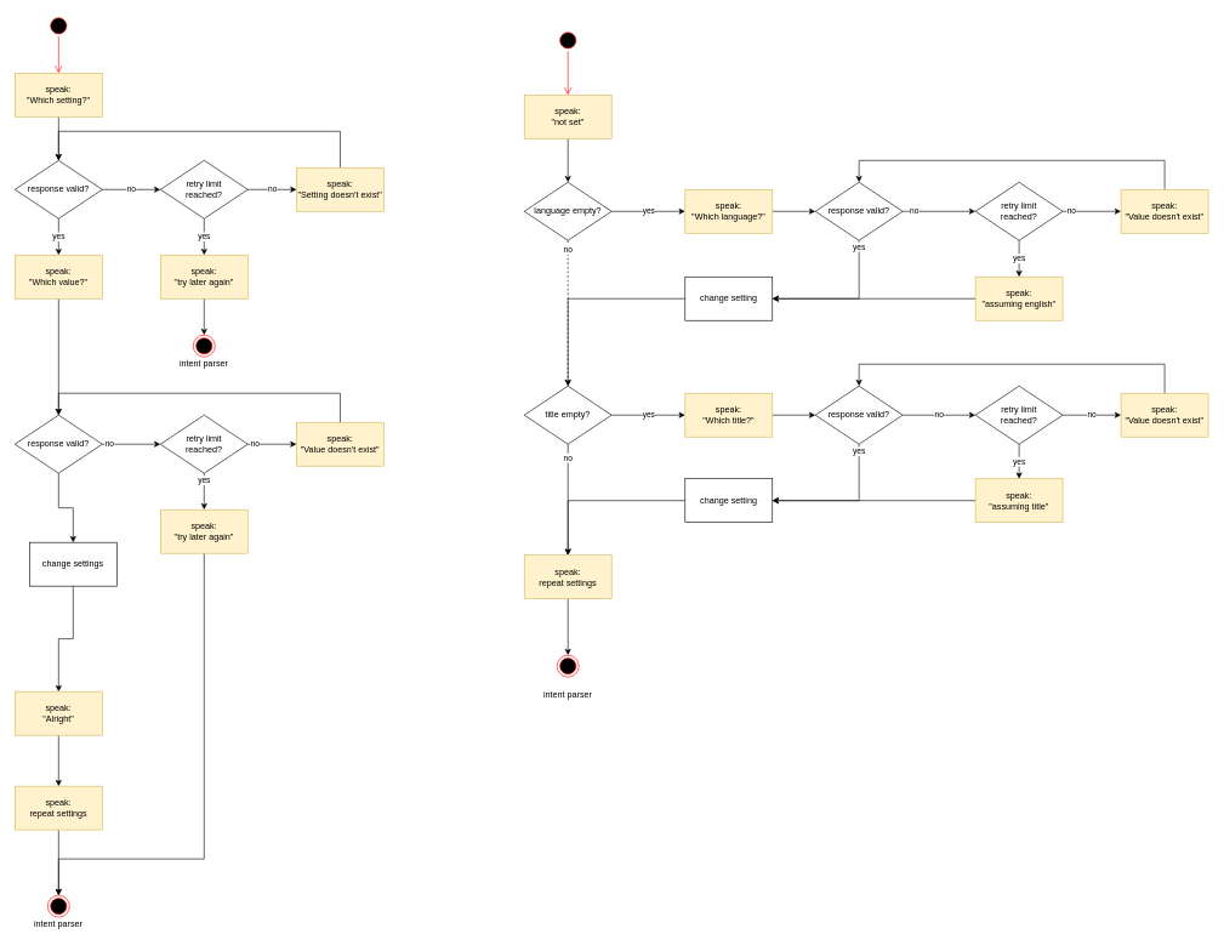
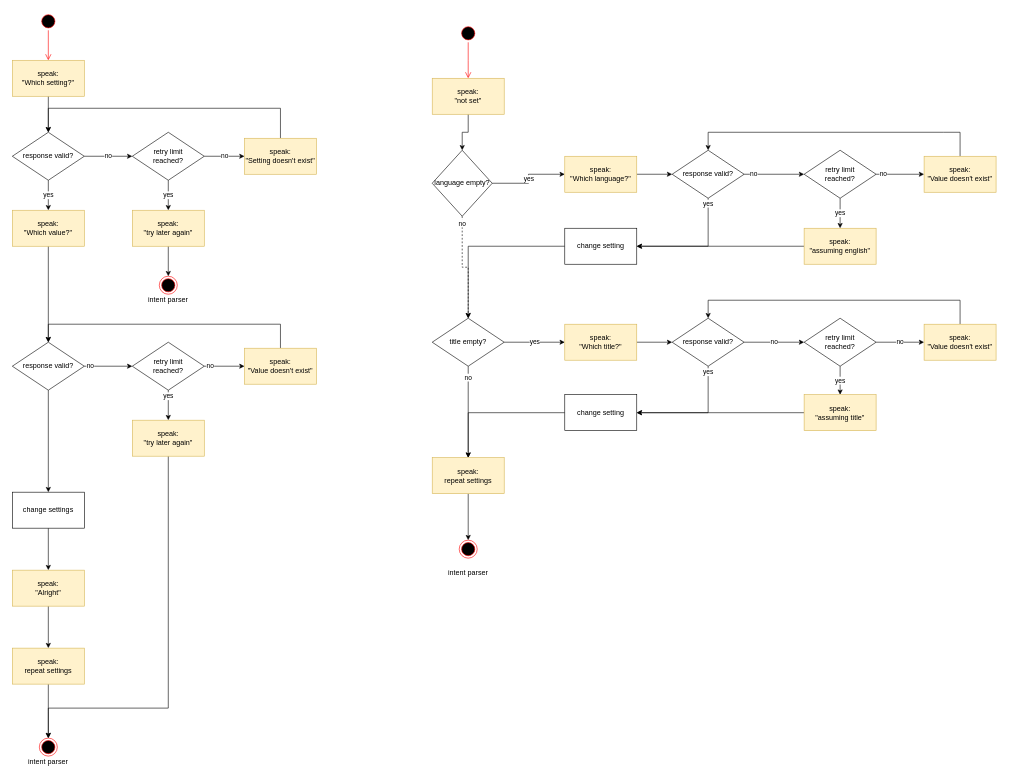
  <mxCell id="0" />
  <mxCell id="1" parent="0" />
  <mxCell id="2" value="" style="ellipse;html=1;shape=startState;fillColor=#000000;strokeColor=#ff0000;" parent="1" vertex="1"><mxGeometry x="65" y="20" width="30" height="30" as="geometry" /></mxCell>
  <mxCell id="3" value="" style="edgeStyle=orthogonalEdgeStyle;html=1;verticalAlign=bottom;endArrow=open;endSize=8;strokeColor=#ff0000;rounded=0;entryX=0.5;entryY=0;entryDx=0;entryDy=0;" parent="1" source="2" target="7" edge="1"><mxGeometry relative="1" as="geometry"><mxPoint x="80" as="targetPoint" y="100" /></mxGeometry></mxCell>
  <mxCell id="4" value="" style="ellipse;html=1;shape=endState;fillColor=#000000;strokeColor=#ff0000;" parent="1" vertex="1"><mxGeometry x="265" y="460" width="30" height="30" as="geometry" /></mxCell>
  <mxCell id="5" value="intent parser" style="text;html=1;strokeColor=none;fillColor=none;align=center;verticalAlign=middle;whiteSpace=wrap;rounded=0;" parent="1" vertex="1"><mxGeometry x="220" y="485" width="120" height="30" as="geometry" /></mxCell>
  <mxCell id="6" style="edgeStyle=orthogonalEdgeStyle;rounded=0;orthogonalLoop=1;jettySize=auto;html=1;exitX=0.5;exitY=1;exitDx=0;exitDy=0;entryX=0.5;entryY=0;entryDx=0;entryDy=0;" parent="1" source="7" target="10" edge="1"><mxGeometry relative="1" as="geometry" /></mxCell>
  <mxCell id="7" value="speak:&lt;br&gt;&quot;Which setting?&quot;" style="rounded=0;whiteSpace=wrap;html=1;fillColor=#fff2cc;strokeColor=#d6b656;" parent="1" vertex="1"><mxGeometry x="20" width="120" height="60" as="geometry" y="100" /></mxCell>
  <mxCell id="8" value="no" style="edgeStyle=orthogonalEdgeStyle;rounded=0;orthogonalLoop=1;jettySize=auto;html=1;exitX=1;exitY=0.5;exitDx=0;exitDy=0;entryX=0;entryY=0.5;entryDx=0;entryDy=0;" parent="1" source="10" target="13" edge="1"><mxGeometry relative="1" as="geometry" /></mxCell>
  <mxCell id="9" value="yes" style="edgeStyle=orthogonalEdgeStyle;rounded=0;orthogonalLoop=1;jettySize=auto;html=1;" parent="1" source="10" target="19" edge="1"><mxGeometry relative="1" as="geometry" /></mxCell>
  <mxCell id="10" value="response valid?" style="rhombus;whiteSpace=wrap;html=1;" parent="1" vertex="1"><mxGeometry x="20" y="220" width="120" height="80" as="geometry" /></mxCell>
  <mxCell id="11" value="no" style="edgeStyle=orthogonalEdgeStyle;rounded=0;orthogonalLoop=1;jettySize=auto;html=1;" parent="1" source="13" target="15" edge="1"><mxGeometry relative="1" as="geometry" /></mxCell>
  <mxCell id="12" value="yes" style="edgeStyle=orthogonalEdgeStyle;rounded=0;orthogonalLoop=1;jettySize=auto;html=1;" parent="1" source="13" target="17" edge="1"><mxGeometry relative="1" as="geometry" /></mxCell>
  <mxCell id="13" value="retry limit &lt;br&gt;reached?" style="rhombus;whiteSpace=wrap;html=1;" parent="1" vertex="1"><mxGeometry x="220" y="220" width="120" height="80" as="geometry" /></mxCell>
  <mxCell id="14" style="edgeStyle=orthogonalEdgeStyle;rounded=0;orthogonalLoop=1;jettySize=auto;html=1;exitX=0.5;exitY=0;exitDx=0;exitDy=0;entryX=0.5;entryY=0;entryDx=0;entryDy=0;" parent="1" source="15" target="10" edge="1"><mxGeometry relative="1" as="geometry"><Array as="points"><mxPoint x="467" y="180" /><mxPoint x="80" y="180" /></Array></mxGeometry></mxCell>
  <mxCell id="15" value="speak:&lt;br&gt;&quot;Setting doesn't exist&quot;" style="rounded=0;whiteSpace=wrap;html=1;fillColor=#fff2cc;strokeColor=#d6b656;" parent="1" vertex="1"><mxGeometry x="407" y="230" width="120" height="60" as="geometry" /></mxCell>
  <mxCell id="16" style="edgeStyle=orthogonalEdgeStyle;rounded=0;orthogonalLoop=1;jettySize=auto;html=1;exitX=0.5;exitY=1;exitDx=0;exitDy=0;entryX=0.5;entryY=0;entryDx=0;entryDy=0;" parent="1" source="17" target="4" edge="1"><mxGeometry relative="1" as="geometry"><mxPoint x="198" y="475" as="sourcePoint" /></mxGeometry></mxCell>
  <mxCell id="17" value="speak:&lt;br&gt;&quot;try later again&quot;" style="rounded=0;whiteSpace=wrap;html=1;fillColor=#fff2cc;strokeColor=#d6b656;" parent="1" vertex="1"><mxGeometry x="220" y="350" width="120" height="60" as="geometry" /></mxCell>
  <mxCell id="18" style="edgeStyle=orthogonalEdgeStyle;rounded=0;orthogonalLoop=1;jettySize=auto;html=1;exitX=0.5;exitY=1;exitDx=0;exitDy=0;entryX=0.5;entryY=0;entryDx=0;entryDy=0;" parent="1" source="19" target="22" edge="1"><mxGeometry relative="1" as="geometry" /></mxCell>
  <mxCell id="19" value="speak:&lt;br&gt;&quot;Which value?&quot;" style="rounded=0;whiteSpace=wrap;html=1;fillColor=#fff2cc;strokeColor=#d6b656;" parent="1" vertex="1"><mxGeometry x="20" y="350" width="120" height="60" as="geometry" /></mxCell>
  <mxCell id="20" value="no" style="edgeStyle=orthogonalEdgeStyle;rounded=0;orthogonalLoop=1;jettySize=auto;html=1;" parent="1" source="22" target="27" edge="1"><mxGeometry x="-0.75" relative="1" as="geometry"><mxPoint as="offset" /></mxGeometry></mxCell>
  <mxCell id="21" style="edgeStyle=orthogonalEdgeStyle;rounded=0;orthogonalLoop=1;jettySize=auto;html=1;exitX=0.5;exitY=1;exitDx=0;exitDy=0;entryX=0.5;entryY=0;entryDx=0;entryDy=0;" parent="1" source="22" target="33" edge="1"><mxGeometry relative="1" as="geometry" /></mxCell>
  <mxCell id="22" value="response valid?" style="rhombus;whiteSpace=wrap;html=1;" parent="1" vertex="1"><mxGeometry x="20" y="570" width="120" height="80" as="geometry" /></mxCell>
  <mxCell id="23" value="" style="ellipse;html=1;shape=endState;fillColor=#000000;strokeColor=#ff0000;" parent="1" vertex="1"><mxGeometry x="65" y="1230" width="30" height="30" as="geometry" /></mxCell>
  <mxCell id="24" value="intent parser" style="text;html=1;strokeColor=none;fillColor=none;align=center;verticalAlign=middle;whiteSpace=wrap;rounded=0;" parent="1" vertex="1"><mxGeometry x="20" y="1255" width="120" height="30" as="geometry" /></mxCell>
  <mxCell id="25" value="no" style="edgeStyle=orthogonalEdgeStyle;rounded=0;orthogonalLoop=1;jettySize=auto;html=1;" parent="1" source="27" target="29" edge="1"><mxGeometry x="-0.702" relative="1" as="geometry"><mxPoint as="offset" /></mxGeometry></mxCell>
  <mxCell id="26" value="yes" style="edgeStyle=orthogonalEdgeStyle;rounded=0;orthogonalLoop=1;jettySize=auto;html=1;" parent="1" source="27" target="31" edge="1"><mxGeometry x="-0.6" relative="1" as="geometry"><mxPoint as="offset" /></mxGeometry></mxCell>
  <mxCell id="27" value="retry limit &lt;br&gt;reached?" style="rhombus;whiteSpace=wrap;html=1;" parent="1" vertex="1"><mxGeometry x="220" y="570" width="120" height="80" as="geometry" /></mxCell>
  <mxCell id="28" style="edgeStyle=orthogonalEdgeStyle;rounded=0;orthogonalLoop=1;jettySize=auto;html=1;exitX=0.5;exitY=0;exitDx=0;exitDy=0;entryX=0.5;entryY=0;entryDx=0;entryDy=0;" parent="1" source="29" target="22" edge="1"><mxGeometry relative="1" as="geometry"><Array as="points"><mxPoint x="467" y="540" /><mxPoint x="80" y="540" /></Array></mxGeometry></mxCell>
  <mxCell id="29" value="speak:&lt;br&gt;&quot;Value doesn't exist&quot;" style="rounded=0;whiteSpace=wrap;html=1;fillColor=#fff2cc;strokeColor=#d6b656;" parent="1" vertex="1"><mxGeometry x="407" y="580" width="120" height="60" as="geometry" /></mxCell>
  <mxCell id="30" style="edgeStyle=orthogonalEdgeStyle;rounded=0;orthogonalLoop=1;jettySize=auto;html=1;exitX=0.5;exitY=1;exitDx=0;exitDy=0;entryX=0.5;entryY=0;entryDx=0;entryDy=0;" parent="1" source="31" target="23" edge="1"><mxGeometry relative="1" as="geometry"><Array as="points"><mxPoint x="280" y="1180" /><mxPoint x="80" y="1180" /></Array></mxGeometry></mxCell>
  <mxCell id="31" value="speak:&lt;br&gt;&quot;try later again&quot;" style="rounded=0;whiteSpace=wrap;html=1;fillColor=#fff2cc;strokeColor=#d6b656;" parent="1" vertex="1"><mxGeometry x="220" y="700" width="120" height="60" as="geometry" /></mxCell>
  <mxCell id="32" value="" style="edgeStyle=orthogonalEdgeStyle;rounded=0;orthogonalLoop=1;jettySize=auto;html=1;" parent="1" source="33" target="35" edge="1"><mxGeometry relative="1" as="geometry" /></mxCell>
- <mxCell id="33" value="change settings" style="rounded=0;whiteSpace=wrap;html=1;" parent="1" vertex="1"><mxGeometry x="40" y="745" width="120" height="60" as="geometry" /></mxCell>
+ <mxCell id="33" value="change settings" style="rounded=0;whiteSpace=wrap;html=1;" parent="1" vertex="1"><mxGeometry x="20" y="820" width="120" height="60" as="geometry" /></mxCell>
  <mxCell id="34" style="edgeStyle=orthogonalEdgeStyle;rounded=0;orthogonalLoop=1;jettySize=auto;html=1;exitX=0.5;exitY=1;exitDx=0;exitDy=0;entryX=0.5;entryY=0;entryDx=0;entryDy=0;" parent="1" source="35" target="37" edge="1"><mxGeometry relative="1" as="geometry" /></mxCell>
  <mxCell id="35" value="speak:&lt;br&gt;&quot;Alright&quot;" style="rounded=0;whiteSpace=wrap;html=1;fillColor=#fff2cc;strokeColor=#d6b656;" parent="1" vertex="1"><mxGeometry x="20" y="950" width="120" height="60" as="geometry" /></mxCell>
  <mxCell id="36" style="edgeStyle=orthogonalEdgeStyle;rounded=0;orthogonalLoop=1;jettySize=auto;html=1;exitX=0.5;exitY=1;exitDx=0;exitDy=0;" edge="1" parent="1" source="37"><mxGeometry relative="1" as="geometry"><mxPoint x="80" y="1230" as="targetPoint" /></mxGeometry></mxCell>
  <mxCell id="37" value="speak:&lt;br&gt;repeat settings" style="rounded=0;whiteSpace=wrap;html=1;fillColor=#fff2cc;strokeColor=#d6b656;" parent="1" vertex="1"><mxGeometry x="20" y="1080" width="120" height="60" as="geometry" /></mxCell>
  <mxCell id="38" value="" style="ellipse;html=1;shape=startState;fillColor=#000000;strokeColor=#ff0000;" parent="1" vertex="1"><mxGeometry x="765" y="40" width="30" height="30" as="geometry" /></mxCell>
  <mxCell id="39" value="" style="edgeStyle=orthogonalEdgeStyle;html=1;verticalAlign=bottom;endArrow=open;endSize=8;strokeColor=#ff0000;rounded=0;" parent="1" source="38" edge="1"><mxGeometry relative="1" as="geometry"><mxPoint x="780" y="130" as="targetPoint" /></mxGeometry></mxCell>
  <mxCell id="40" value="" style="edgeStyle=orthogonalEdgeStyle;rounded=0;orthogonalLoop=1;jettySize=auto;html=1;" parent="1" source="41" target="44" edge="1"><mxGeometry relative="1" as="geometry" /></mxCell>
  <mxCell id="41" value="speak:&lt;br&gt;&quot;not set&quot;" style="rounded=0;whiteSpace=wrap;html=1;fillColor=#fff2cc;strokeColor=#d6b656;" parent="1" vertex="1"><mxGeometry x="720" y="130" width="120" height="60" as="geometry" /></mxCell>
  <mxCell id="42" value="no" style="edgeStyle=orthogonalEdgeStyle;rounded=0;orthogonalLoop=1;jettySize=auto;html=1;dashed=1;" parent="1" source="44" target="47" edge="1"><mxGeometry x="-0.867" relative="1" as="geometry"><mxPoint as="offset" /></mxGeometry></mxCell>
  <mxCell id="43" value="yes" style="edgeStyle=orthogonalEdgeStyle;rounded=0;orthogonalLoop=1;jettySize=auto;html=1;" parent="1" source="44" target="49" edge="1"><mxGeometry relative="1" as="geometry" /></mxCell>
- <mxCell id="44" value="language empty?" style="rhombus;whiteSpace=wrap;html=1;" parent="1" vertex="1"><mxGeometry x="720" y="250" width="120" height="80" as="geometry" /></mxCell>
+ <mxCell id="44" value="language empty?" style="rhombus;whiteSpace=wrap;html=1;" parent="1" vertex="1"><mxGeometry x="720" y="250" width="100" height="110" as="geometry" /></mxCell>
  <mxCell id="45" value="yes" style="edgeStyle=orthogonalEdgeStyle;rounded=0;orthogonalLoop=1;jettySize=auto;html=1;" parent="1" source="47" target="61" edge="1"><mxGeometry relative="1" as="geometry" /></mxCell>
  <mxCell id="46" value="no" style="edgeStyle=orthogonalEdgeStyle;rounded=0;orthogonalLoop=1;jettySize=auto;html=1;exitX=0.5;exitY=1;exitDx=0;exitDy=0;entryX=0.5;entryY=0;entryDx=0;entryDy=0;" parent="1" source="47" target="73" edge="1"><mxGeometry x="-0.767" relative="1" as="geometry"><mxPoint y="1" as="offset" /></mxGeometry></mxCell>
  <mxCell id="47" value="title empty?" style="rhombus;whiteSpace=wrap;html=1;" parent="1" vertex="1"><mxGeometry x="720" y="530" width="120" height="80" as="geometry" /></mxCell>
  <mxCell id="48" value="" style="edgeStyle=orthogonalEdgeStyle;rounded=0;orthogonalLoop=1;jettySize=auto;html=1;" parent="1" source="49" target="52" edge="1"><mxGeometry relative="1" as="geometry" /></mxCell>
  <mxCell id="49" value="speak:&lt;br&gt;&quot;Which language?&quot;" style="rounded=0;whiteSpace=wrap;html=1;fillColor=#fff2cc;strokeColor=#d6b656;" parent="1" vertex="1"><mxGeometry x="941" y="260" width="120" height="60" as="geometry" /></mxCell>
  <mxCell id="50" value="no" style="edgeStyle=orthogonalEdgeStyle;rounded=0;orthogonalLoop=1;jettySize=auto;html=1;" parent="1" source="52" target="55" edge="1"><mxGeometry x="-0.684" relative="1" as="geometry"><mxPoint as="offset" /></mxGeometry></mxCell>
  <mxCell id="51" value="yes" style="edgeStyle=orthogonalEdgeStyle;rounded=0;orthogonalLoop=1;jettySize=auto;html=1;exitX=0.5;exitY=1;exitDx=0;exitDy=0;entryX=1;entryY=0.5;entryDx=0;entryDy=0;" parent="1" source="52" target="75" edge="1"><mxGeometry x="-0.91" relative="1" as="geometry"><mxPoint x="1185" y="490" as="targetPoint" /><mxPoint as="offset" /></mxGeometry></mxCell>
  <mxCell id="52" value="response valid?" style="rhombus;whiteSpace=wrap;html=1;" parent="1" vertex="1"><mxGeometry x="1120" y="250" width="120" height="80" as="geometry" /></mxCell>
  <mxCell id="53" value="no" style="edgeStyle=orthogonalEdgeStyle;rounded=0;orthogonalLoop=1;jettySize=auto;html=1;" parent="1" source="55" target="57" edge="1"><mxGeometry x="-0.702" relative="1" as="geometry"><mxPoint as="offset" /></mxGeometry></mxCell>
  <mxCell id="54" value="yes" style="edgeStyle=orthogonalEdgeStyle;rounded=0;orthogonalLoop=1;jettySize=auto;html=1;" parent="1" source="55" target="59" edge="1"><mxGeometry relative="1" as="geometry" /></mxCell>
  <mxCell id="55" value="retry limit &lt;br&gt;reached?" style="rhombus;whiteSpace=wrap;html=1;" parent="1" vertex="1"><mxGeometry x="1340" y="250" width="120" height="80" as="geometry" /></mxCell>
  <mxCell id="56" style="edgeStyle=orthogonalEdgeStyle;rounded=0;orthogonalLoop=1;jettySize=auto;html=1;exitX=0.5;exitY=0;exitDx=0;exitDy=0;entryX=0.5;entryY=0;entryDx=0;entryDy=0;" parent="1" source="57" target="52" edge="1"><mxGeometry relative="1" as="geometry"><Array as="points"><mxPoint x="1572" y="220" /><mxPoint x="1185" y="220" /></Array></mxGeometry></mxCell>
  <mxCell id="57" value="speak:&lt;br&gt;&quot;Value doesn't exist&quot;" style="rounded=0;whiteSpace=wrap;html=1;fillColor=#fff2cc;strokeColor=#d6b656;" parent="1" vertex="1"><mxGeometry x="1540" y="260" width="120" height="60" as="geometry" /></mxCell>
  <mxCell id="58" style="edgeStyle=orthogonalEdgeStyle;rounded=0;orthogonalLoop=1;jettySize=auto;html=1;exitX=0;exitY=0.5;exitDx=0;exitDy=0;entryX=1;entryY=0.5;entryDx=0;entryDy=0;" edge="1" parent="1" source="59" target="75"><mxGeometry relative="1" as="geometry" /></mxCell>
  <mxCell id="59" value="speak:&lt;br&gt;&quot;assuming english&quot;" style="rounded=0;whiteSpace=wrap;html=1;fillColor=#fff2cc;strokeColor=#d6b656;" parent="1" vertex="1"><mxGeometry x="1340" y="380" width="120" height="60" as="geometry" /></mxCell>
  <mxCell id="60" value="" style="edgeStyle=orthogonalEdgeStyle;rounded=0;orthogonalLoop=1;jettySize=auto;html=1;" parent="1" source="61" target="64" edge="1"><mxGeometry relative="1" as="geometry" /></mxCell>
  <mxCell id="61" value="speak:&lt;br&gt;&quot;Which title?&quot;" style="rounded=0;whiteSpace=wrap;html=1;fillColor=#fff2cc;strokeColor=#d6b656;" parent="1" vertex="1"><mxGeometry x="941" y="540" width="120" height="60" as="geometry" /></mxCell>
  <mxCell id="62" value="no" style="edgeStyle=orthogonalEdgeStyle;rounded=0;orthogonalLoop=1;jettySize=auto;html=1;" parent="1" source="64" target="67" edge="1"><mxGeometry relative="1" as="geometry" /></mxCell>
  <mxCell id="63" value="yes" style="edgeStyle=orthogonalEdgeStyle;rounded=0;orthogonalLoop=1;jettySize=auto;html=1;exitX=0.5;exitY=1;exitDx=0;exitDy=0;entryX=1;entryY=0.5;entryDx=0;entryDy=0;" parent="1" source="64" target="77" edge="1"><mxGeometry x="-0.899" relative="1" as="geometry"><mxPoint as="offset" /></mxGeometry></mxCell>
  <mxCell id="64" value="response valid?" style="rhombus;whiteSpace=wrap;html=1;" parent="1" vertex="1"><mxGeometry x="1120" y="530" width="120" height="80" as="geometry" /></mxCell>
  <mxCell id="65" value="no" style="edgeStyle=orthogonalEdgeStyle;rounded=0;orthogonalLoop=1;jettySize=auto;html=1;" parent="1" source="67" target="69" edge="1"><mxGeometry relative="1" as="geometry" /></mxCell>
  <mxCell id="66" value="yes" style="edgeStyle=orthogonalEdgeStyle;rounded=0;orthogonalLoop=1;jettySize=auto;html=1;" parent="1" source="67" target="71" edge="1"><mxGeometry relative="1" as="geometry" /></mxCell>
  <mxCell id="67" value="retry limit &lt;br&gt;reached?" style="rhombus;whiteSpace=wrap;html=1;" parent="1" vertex="1"><mxGeometry x="1340" y="530" width="120" height="80" as="geometry" /></mxCell>
  <mxCell id="68" style="edgeStyle=orthogonalEdgeStyle;rounded=0;orthogonalLoop=1;jettySize=auto;html=1;exitX=0.5;exitY=0;exitDx=0;exitDy=0;entryX=0.5;entryY=0;entryDx=0;entryDy=0;" parent="1" source="69" target="64" edge="1"><mxGeometry relative="1" as="geometry"><Array as="points"><mxPoint x="1600" y="500" /><mxPoint x="1180" y="500" /></Array></mxGeometry></mxCell>
  <mxCell id="69" value="speak:&lt;br&gt;&quot;Value doesn't exist&quot;" style="rounded=0;whiteSpace=wrap;html=1;fillColor=#fff2cc;strokeColor=#d6b656;" parent="1" vertex="1"><mxGeometry x="1540" y="540" width="120" height="60" as="geometry" /></mxCell>
  <mxCell id="70" style="edgeStyle=orthogonalEdgeStyle;rounded=0;orthogonalLoop=1;jettySize=auto;html=1;exitX=0;exitY=0.5;exitDx=0;exitDy=0;entryX=1;entryY=0.5;entryDx=0;entryDy=0;" edge="1" parent="1" source="71" target="77"><mxGeometry relative="1" as="geometry" /></mxCell>
  <mxCell id="71" value="speak:&lt;br&gt;&quot;assuming title&quot;" style="rounded=0;whiteSpace=wrap;html=1;fillColor=#fff2cc;strokeColor=#d6b656;" parent="1" vertex="1"><mxGeometry x="1340" y="657.5" width="120" height="60" as="geometry" /></mxCell>
  <mxCell id="72" style="edgeStyle=orthogonalEdgeStyle;rounded=0;orthogonalLoop=1;jettySize=auto;html=1;exitX=0.5;exitY=1;exitDx=0;exitDy=0;entryX=0.5;entryY=0;entryDx=0;entryDy=0;" edge="1" parent="1" source="73" target="78"><mxGeometry relative="1" as="geometry" /></mxCell>
  <mxCell id="73" value="speak:&lt;br&gt;repeat settings" style="rounded=0;whiteSpace=wrap;html=1;fillColor=#fff2cc;strokeColor=#d6b656;" parent="1" vertex="1"><mxGeometry x="720" y="762.5" width="120" height="60" as="geometry" /></mxCell>
  <mxCell id="74" style="edgeStyle=orthogonalEdgeStyle;rounded=0;orthogonalLoop=1;jettySize=auto;html=1;exitX=0;exitY=0.5;exitDx=0;exitDy=0;entryX=0.5;entryY=0;entryDx=0;entryDy=0;" parent="1" source="75" target="47" edge="1"><mxGeometry relative="1" as="geometry"><mxPoint x="780" y="480" as="targetPoint" /><Array as="points"><mxPoint x="780" y="410" /></Array></mxGeometry></mxCell>
  <mxCell id="75" value="change setting" style="rounded=0;whiteSpace=wrap;html=1;" parent="1" vertex="1"><mxGeometry x="941" y="380" width="120" height="60" as="geometry" /></mxCell>
  <mxCell id="76" style="edgeStyle=orthogonalEdgeStyle;rounded=0;orthogonalLoop=1;jettySize=auto;html=1;exitX=0;exitY=0.5;exitDx=0;exitDy=0;entryX=0.5;entryY=0;entryDx=0;entryDy=0;" parent="1" source="77" target="73" edge="1"><mxGeometry relative="1" as="geometry" /></mxCell>
  <mxCell id="77" value="change setting" style="rounded=0;whiteSpace=wrap;html=1;" parent="1" vertex="1"><mxGeometry x="941" y="657.5" width="120" height="60" as="geometry" /></mxCell>
  <mxCell id="78" value="" style="ellipse;html=1;shape=endState;fillColor=#000000;strokeColor=#ff0000;" vertex="1" parent="1"><mxGeometry x="765" y="900" width="30" height="30" as="geometry" /></mxCell>
  <mxCell id="79" value="intent parser" style="text;html=1;strokeColor=none;fillColor=none;align=center;verticalAlign=middle;whiteSpace=wrap;rounded=0;" vertex="1" parent="1"><mxGeometry x="720" y="940" width="120" height="30" as="geometry" /></mxCell>
